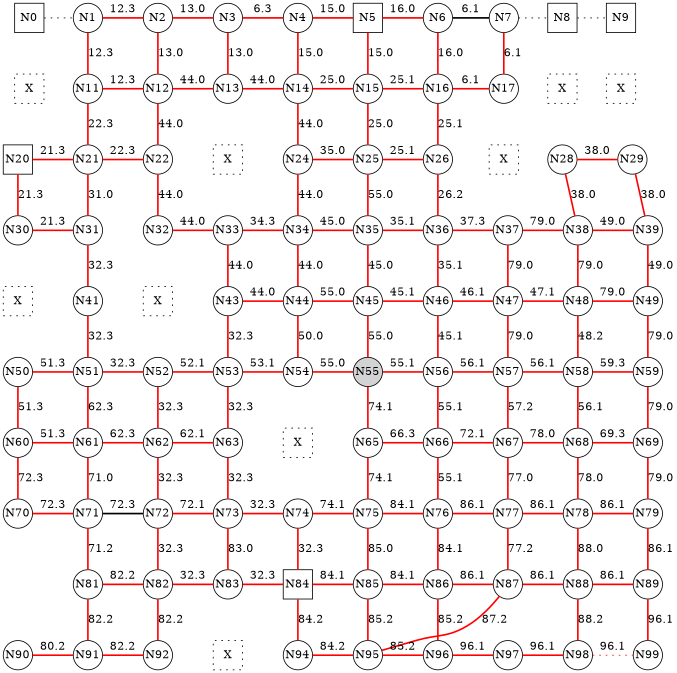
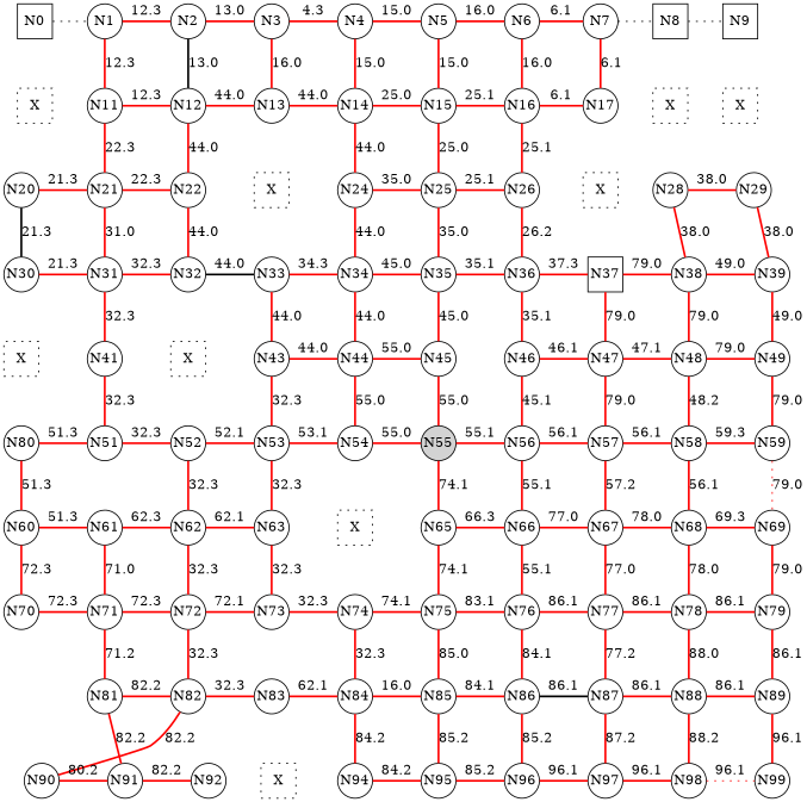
  digraph {
    node [fixedsize=true shape=circle]
    edge [dir=none style=bold color=red]
    N0 [shape=square]
    N1
    N2
    N3
    N4
-   N5 [shape=square]
+   N5
    N6
    N7
    N8 [shape=square]
    N9 [shape=square]
    n11 [label=X shape=square style=dotted]
    N11
    N12
    N13
    N14
    N15
    N16
    N17
    n19 [label=X shape=square style=dotted]
    n20 [label=X shape=square style=dotted]
-   N20 [shape=square]
+   N20
    N21
    N22
    n24 [label=X shape=square style=dotted]
    N24
    N25
    N26
    n28 [label=X shape=square style=dotted]
    N28
    N29
    N30
    N31
    N32
    N33
    N34
    N35
    N36
-   N37
+   N37 [shape=square]
    N38
    N39
    n41 [label=X shape=square style=dotted]
    N41
    n43 [label=X shape=square style=dotted]
    N43
    N44
    N45
    N46
    N47
    N48
    N49
-   N50
+   N50 [label=N80]
    N51
    N52
    N53
    N54
    N55 [style=filled]
    N56
    N57
    N58
    N59
    N60
    N61
    N62
    N63
    n65 [label=X shape=square style=dotted]
    N65
    N66
    N67
    N68
    N69
    N70
    N71
    N72
    N73
    N74
    N75
    N76
    N77
    N78
    N79
    N81
    N82
    N83
-   N84 [shape=square]
+   N84
    N85
    N86
    N87
    N88
    N89
    N90
    N91
    N92
    n93 [label=X shape=square style=dotted]
    N94
    N95
    N96
    N97
    N98
    N99
    subgraph sub_1 {
      rank=same
      N0
      N1
      N2
      N3
      N4
      N5
      N6
      N7
      N8
      N9
    }
    subgraph sub_2 {
      rank=same
      n11
      N11
      N12
      N13
      N14
      N15
      N16
      N17
      n19
      n20
    }
    subgraph sub_3 {
      rank=same
      N20
      N21
      N22
      n24
      N24
      N25
      N26
      n28
      N28
      N29
    }
    subgraph sub_4 {
      rank=same
      N30
      N31
      N32
      N33
      N34
      N35
      N36
      N37
      N38
      N39
    }
    subgraph sub_5 {
      rank=same
      n41
      N41
      n43
      N43
      N44
      N45
      N46
      N47
      N48
      N49
    }
    subgraph sub_6 {
      rank=same
      N50
      N51
      N52
      N53
      N54
      N55
      N56
      N57
      N58
      N59
    }
    subgraph sub_7 {
      rank=same
      N60
      N61
      N62
      N63
      n65
      N65
      N66
      N67
      N68
      N69
    }
    subgraph sub_8 {
      rank=same
      N70
      N71
      N72
      N73
      N74
      N75
      N76
      N77
      N78
      N79
    }
    subgraph sub_9 {
      rank=same
      N81
      N82
      N83
      N84
      N85
      N86
      N87
      N88
      N89
    }
    subgraph sub_10 {
      rank=same
      N90
      N91
      N92
      n93
      N94
      N95
      N96
      N97
      N98
      N99
    }
    N0 -> N1 [style=dotted color=""]
    N0 -> n11 [label=" " style=invis color=""]
    N1 -> N2 [label=12.3]
    N1 -> N11 [label=12.3]
    N2 -> N3 [label=13.0]
-   N2 -> N12 [label=13.0]
-   N3 -> N4 [label=6.3]
-   N3 -> N13 [label=13.0]
+   N2 -> N12 [color=black label=13.0]
+   N3 -> N4 [label=4.3]
+   N3 -> N13 [label=16.0]
    N4 -> N5 [label=15.0]
    N4 -> N14 [label=15.0]
    N5 -> N6 [label=16.0]
    N5 -> N15 [label=15.0]
-   N6 -> N7 [color=black label=6.1]
+   N6 -> N7 [label=6.1]
    N6 -> N16 [label=16.0]
    N7 -> N8 [style=dotted color=""]
    N7 -> N17 [label=6.1]
    N8 -> N9 [style=dotted color=""]
    N8 -> n19 [label=" " style=invis color=""]
    N9 -> n20 [label=" " style=invis color=""]
    n11 -> N11 [label=" " style=invis color=""]
    n11 -> N20 [label=" " style=invis color=""]
    N11 -> N12 [label=12.3]
    N11 -> N21 [label=22.3]
    N12 -> N13 [label=44.0]
    N12 -> N22 [label=44.0]
    N13 -> N14 [label=44.0]
    N13 -> n24 [label=" " style=invis color=""]
    N14 -> N15 [label=25.0]
    N14 -> N24 [label=44.0]
    N15 -> N16 [label=25.1]
    N15 -> N25 [label=25.0]
    N16 -> N17 [label=6.1]
    N16 -> N26 [label=25.1]
    N17 -> n19 [label=" " style=invis color=""]
    N17 -> n28 [label=" " style=invis color=""]
    n19 -> n20 [label=" " style=invis color=""]
    n19 -> N28 [label=" " style=invis color=""]
    n20 -> N29 [label=" " style=invis color=""]
    N20 -> N21 [label=21.3]
-   N20 -> N30 [label=21.3]
+   N20 -> N30 [color=black label=21.3]
    N21 -> N22 [label=22.3]
    N21 -> N31 [label=31.0]
    N22 -> n24 [label=" " style=invis color=""]
    N22 -> N32 [label=44.0]
    n24 -> N24 [label=" " style=invis color=""]
    n24 -> N33 [label=" " style=invis color=""]
    N24 -> N25 [label=35.0]
    N24 -> N34 [label=44.0]
    N25 -> N26 [label=25.1]
-   N25 -> N35 [label=55.0]
+   N25 -> N35 [label=35.0]
    N26 -> n28 [label=" " style=invis color=""]
    N26 -> N36 [label=26.2]
    n28 -> N28 [label=" " style=invis color=""]
    n28 -> N37 [label=" " style=invis color=""]
    N28 -> N29 [label=38.0]
    N28 -> N38 [label=38.0]
    N29 -> N39 [label=38.0]
    N30 -> N31 [label=21.3]
    N30 -> n41 [label=" " style=invis color=""]
+   N31 -> N32 [label=32.3]
    N31 -> N41 [label=32.3]
-   N32 -> N33 [label=44.0]
+   N32 -> N33 [color=black label=44.0]
    N32 -> n43 [label=" " style=invis color=""]
    N33 -> N34 [label=34.3]
    N33 -> N43 [label=44.0]
    N34 -> N35 [label=45.0]
    N34 -> N44 [label=44.0]
    N35 -> N36 [label=35.1]
    N35 -> N45 [label=45.0]
    N36 -> N37 [label=37.3]
    N36 -> N46 [label=35.1]
    N37 -> N38 [label=79.0]
    N37 -> N47 [label=79.0]
    N38 -> N39 [label=49.0]
    N38 -> N48 [label=79.0]
    N39 -> N49 [label=49.0]
    n41 -> N41 [label=" " style=invis color=""]
    n41 -> N50 [label=" " style=invis color=""]
    N41 -> n43 [label=" " style=invis color=""]
    N41 -> N51 [label=32.3]
    n43 -> N43 [label=" " style=invis color=""]
    n43 -> N52 [label=" " style=invis color=""]
    N43 -> N44 [label=44.0]
    N43 -> N53 [label=32.3]
    N44 -> N45 [label=55.0]
-   N44 -> N54 [label=50.0]
-   N45 -> N46 [label=45.1]
+   N44 -> N54 [label=55.0]
    N45 -> N55 [label=55.0]
    N46 -> N47 [label=46.1]
    N46 -> N56 [label=45.1]
    N47 -> N48 [label=47.1]
    N47 -> N57 [label=79.0]
    N48 -> N49 [label=79.0]
    N48 -> N58 [label=48.2]
    N49 -> N59 [label=79.0]
    N50 -> N51 [label=51.3]
    N50 -> N60 [label=51.3]
    N51 -> N52 [label=32.3]
-   N51 -> N61 [label=62.3]
    N52 -> N53 [label=52.1]
    N52 -> N62 [label=32.3]
    N53 -> N54 [label=53.1]
    N53 -> N63 [label=32.3]
    N54 -> N55 [label=55.0]
    N54 -> n65 [label=" " style=invis color=""]
    N55 -> N56 [label=55.1]
    N55 -> N65 [label=74.1]
    N56 -> N57 [label=56.1]
    N56 -> N66 [label=55.1]
    N57 -> N58 [label=56.1]
    N57 -> N67 [label=57.2]
    N58 -> N59 [label=59.3]
    N58 -> N68 [label=56.1]
-   N59 -> N69 [label=79.0]
+   N59 -> N69 [label=79.0 style=dotted]
    N60 -> N61 [label=51.3]
    N60 -> N70 [label=72.3]
    N61 -> N62 [label=62.3]
    N61 -> N71 [label=71.0]
    N62 -> N63 [label=62.1]
    N62 -> N72 [label=32.3]
    N63 -> n65 [label=" " style=invis color=""]
    N63 -> N73 [label=32.3]
    n65 -> N65 [label=" " style=invis color=""]
    n65 -> N74 [label=" " style=invis color=""]
    N65 -> N66 [label=66.3]
    N65 -> N75 [label=74.1]
-   N66 -> N67 [label=72.1]
+   N66 -> N67 [label=77.0]
    N66 -> N76 [label=55.1]
    N67 -> N68 [label=78.0]
    N67 -> N77 [label=77.0]
    N68 -> N69 [label=69.3]
    N68 -> N78 [label=78.0]
    N69 -> N79 [label=79.0]
    N70 -> N71 [label=72.3]
-   N71 -> N72 [color=black label=72.3]
+   N71 -> N72 [label=72.3]
    N71 -> N81 [label=71.2]
    N72 -> N73 [label=72.1]
    N72 -> N82 [label=32.3]
    N73 -> N74 [label=32.3]
-   N73 -> N83 [label=83.0]
    N74 -> N75 [label=74.1]
    N74 -> N84 [label=32.3]
-   N75 -> N76 [label=84.1]
+   N75 -> N76 [label=83.1]
    N75 -> N85 [label=85.0]
    N76 -> N77 [label=86.1]
    N76 -> N86 [label=84.1]
    N77 -> N78 [label=86.1]
    N77 -> N87 [label=77.2]
    N78 -> N79 [label=86.1]
    N78 -> N88 [label=88.0]
    N79 -> N89 [label=86.1]
    N81 -> N82 [label=82.2]
    N81 -> N91 [label=82.2]
    N82 -> N83 [label=32.3]
-   N82 -> N92 [label=82.2]
-   N83 -> N84 [label=32.3]
+   N82 -> N90 [label=82.2]
+   N83 -> N84 [label=62.1]
    N83 -> n93 [label=" " style=invis color=""]
-   N84 -> N85 [label=84.1]
+   N84 -> N85 [label=16.0]
    N84 -> N94 [label=84.2]
    N85 -> N86 [label=84.1]
    N85 -> N95 [label=85.2]
-   N86 -> N87 [label=86.1]
+   N86 -> N87 [color=black label=86.1]
    N86 -> N96 [label=85.2]
    N87 -> N88 [label=86.1]
-   N87 -> N95 [label=87.2]
+   N87 -> N97 [label=87.2]
    N88 -> N89 [label=86.1]
    N88 -> N98 [label=88.2]
    N89 -> N99 [label=96.1]
    N90 -> N91 [label=80.2]
    N91 -> N92 [label=82.2]
    N92 -> n93 [label=" " style=invis color=""]
    n93 -> N94 [label=" " style=invis color=""]
    N94 -> N95 [label=84.2]
    N95 -> N96 [label=85.2]
    N96 -> N97 [label=96.1]
    N97 -> N98 [label=96.1]
    N98 -> N99 [label=96.1 style=dotted]
  }
